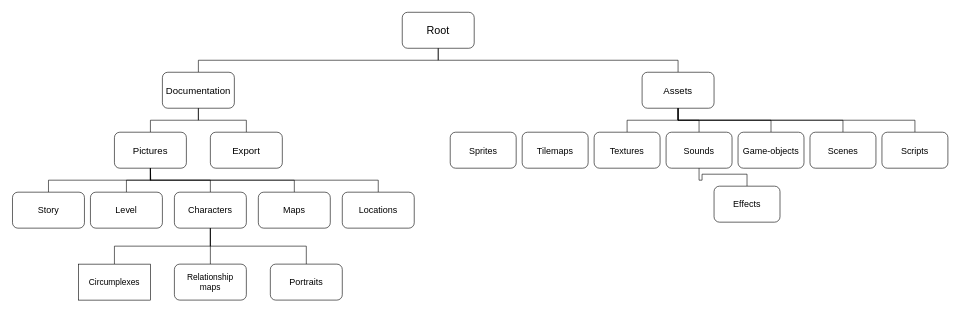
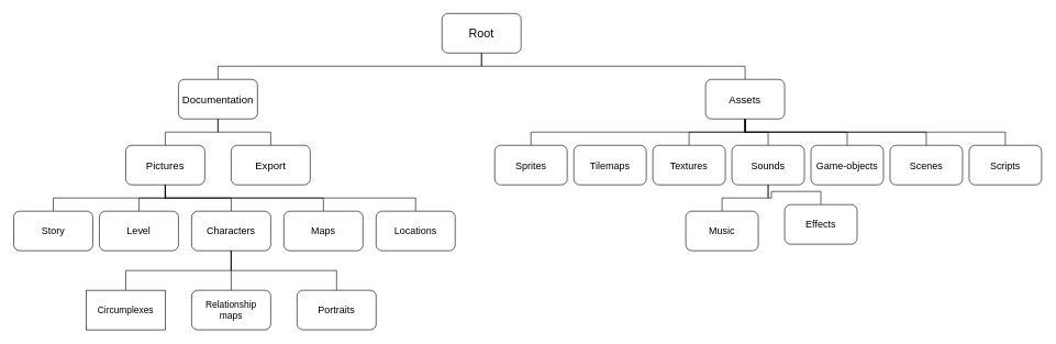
  <mxCell id="0" />
  <mxCell id="1" parent="0" />
  <mxCell id="2" value="&lt;font style=&quot;font-size: 18px&quot;&gt;Root&lt;/font&gt;" style="rounded=1;whiteSpace=wrap;html=1;" vertex="1" parent="1"><mxGeometry x="670" y="20" width="120" height="60" as="geometry" /></mxCell>
  <mxCell id="3" style="edgeStyle=orthogonalEdgeStyle;rounded=0;orthogonalLoop=1;jettySize=auto;html=1;endArrow=none;endFill=0;" edge="1" parent="1" source="4" target="2"><mxGeometry relative="1" as="geometry"><Array as="points"><mxPoint x="330" y="100" /><mxPoint x="730" y="100" /></Array></mxGeometry></mxCell>
  <mxCell id="4" value="&lt;font&gt;&lt;font style=&quot;font-size: 16px&quot;&gt;Documentation&lt;/font&gt;&lt;br&gt;&lt;/font&gt;" style="rounded=1;whiteSpace=wrap;html=1;" vertex="1" parent="1"><mxGeometry x="270" y="120" width="120" height="60" as="geometry" /></mxCell>
  <mxCell id="5" style="edgeStyle=orthogonalEdgeStyle;rounded=0;orthogonalLoop=1;jettySize=auto;html=1;endArrow=none;endFill=0;" edge="1" parent="1" source="6" target="2"><mxGeometry relative="1" as="geometry"><Array as="points"><mxPoint x="1130" y="100" /><mxPoint x="730" y="100" /></Array></mxGeometry></mxCell>
  <mxCell id="6" value="&lt;font style=&quot;font-size: 16px&quot;&gt;Assets&lt;/font&gt;" style="rounded=1;whiteSpace=wrap;html=1;" vertex="1" parent="1"><mxGeometry x="1070" y="120" width="120" height="60" as="geometry" /></mxCell>
  <mxCell id="7" style="edgeStyle=orthogonalEdgeStyle;rounded=0;orthogonalLoop=1;jettySize=auto;html=1;endArrow=none;endFill=0;" edge="1" parent="1" source="8" target="4"><mxGeometry relative="1" as="geometry" /></mxCell>
  <mxCell id="8" value="&lt;font style=&quot;font-size: 16px&quot;&gt;Pictures&lt;/font&gt;" style="rounded=1;whiteSpace=wrap;html=1;" vertex="1" parent="1"><mxGeometry x="190" y="220" width="120" height="60" as="geometry" /></mxCell>
  <mxCell id="9" style="edgeStyle=orthogonalEdgeStyle;rounded=0;orthogonalLoop=1;jettySize=auto;html=1;endArrow=none;endFill=0;" edge="1" parent="1" source="10" target="4"><mxGeometry relative="1" as="geometry" /></mxCell>
  <mxCell id="10" value="&lt;font style=&quot;font-size: 16px&quot;&gt;Export&lt;/font&gt;" style="rounded=1;whiteSpace=wrap;html=1;" vertex="1" parent="1"><mxGeometry x="350" y="220" width="120" height="60" as="geometry" /></mxCell>
  <mxCell id="11" style="edgeStyle=orthogonalEdgeStyle;rounded=0;orthogonalLoop=1;jettySize=auto;html=1;exitX=0.5;exitY=0;exitDx=0;exitDy=0;entryX=0.5;entryY=1;entryDx=0;entryDy=0;endArrow=none;endFill=0;" edge="1" parent="1" source="12" target="8"><mxGeometry relative="1" as="geometry" /></mxCell>
  <mxCell id="12" value="&lt;font style=&quot;font-size: 15px&quot;&gt;Story&lt;/font&gt;" style="rounded=1;whiteSpace=wrap;html=1;" vertex="1" parent="1"><mxGeometry x="20" y="320" width="120" height="60" as="geometry" /></mxCell>
  <mxCell id="13" style="edgeStyle=orthogonalEdgeStyle;rounded=0;orthogonalLoop=1;jettySize=auto;html=1;exitX=0.5;exitY=0;exitDx=0;exitDy=0;endArrow=none;endFill=0;" edge="1" parent="1" source="14"><mxGeometry relative="1" as="geometry"><mxPoint x="250" y="280" as="targetPoint" /></mxGeometry></mxCell>
  <mxCell id="14" value="&lt;font style=&quot;font-size: 15px&quot;&gt;Level&lt;/font&gt;" style="rounded=1;whiteSpace=wrap;html=1;" vertex="1" parent="1"><mxGeometry x="150" y="320" width="120" height="60" as="geometry" /></mxCell>
  <mxCell id="15" style="edgeStyle=orthogonalEdgeStyle;rounded=0;orthogonalLoop=1;jettySize=auto;html=1;endArrow=none;endFill=0;" edge="1" parent="1" source="16" target="8"><mxGeometry relative="1" as="geometry" /></mxCell>
  <mxCell id="16" value="&lt;font&gt;&lt;font style=&quot;font-size: 15px&quot;&gt;Characters&lt;/font&gt;&lt;br&gt;&lt;/font&gt;" style="rounded=1;whiteSpace=wrap;html=1;" vertex="1" parent="1"><mxGeometry x="290" y="320" width="120" height="60" as="geometry" /></mxCell>
  <mxCell id="17" style="edgeStyle=orthogonalEdgeStyle;rounded=0;orthogonalLoop=1;jettySize=auto;html=1;endArrow=none;endFill=0;" edge="1" parent="1" source="18" target="8"><mxGeometry relative="1" as="geometry"><Array as="points"><mxPoint x="490" y="300" /><mxPoint x="250" y="300" /></Array></mxGeometry></mxCell>
  <mxCell id="18" value="&lt;span style=&quot;font-size: 15px&quot;&gt;Maps&lt;/span&gt;" style="rounded=1;whiteSpace=wrap;html=1;" vertex="1" parent="1"><mxGeometry x="430" y="320" width="120" height="60" as="geometry" /></mxCell>
  <mxCell id="19" style="edgeStyle=orthogonalEdgeStyle;rounded=0;orthogonalLoop=1;jettySize=auto;html=1;endArrow=none;endFill=0;" edge="1" parent="1" source="20" target="8"><mxGeometry relative="1" as="geometry"><Array as="points"><mxPoint x="630" y="300" /><mxPoint x="250" y="300" /></Array></mxGeometry></mxCell>
  <mxCell id="20" value="&lt;font style=&quot;font-size: 15px&quot;&gt;Locations&lt;/font&gt;" style="rounded=1;whiteSpace=wrap;html=1;" vertex="1" parent="1"><mxGeometry x="570" y="320" width="120" height="60" as="geometry" /></mxCell>
  <mxCell id="21" style="edgeStyle=orthogonalEdgeStyle;rounded=0;orthogonalLoop=1;jettySize=auto;html=1;endArrow=none;endFill=0;" edge="1" parent="1" source="22" target="16"><mxGeometry relative="1" as="geometry"><Array as="points"><mxPoint x="190" y="410" /><mxPoint x="350" y="410" /></Array></mxGeometry></mxCell>
  <mxCell id="22" value="&lt;font&gt;&lt;font style=&quot;font-size: 14px&quot;&gt;Circumplexes&lt;/font&gt;&lt;br&gt;&lt;/font&gt;" style="whiteSpace=wrap;html=1;rounded=0;" vertex="1" parent="1"><mxGeometry x="130" y="440" width="120" height="60" as="geometry" /></mxCell>
  <mxCell id="23" style="edgeStyle=orthogonalEdgeStyle;rounded=0;orthogonalLoop=1;jettySize=auto;html=1;endArrow=none;endFill=0;" edge="1" parent="1" source="24" target="16"><mxGeometry relative="1" as="geometry" /></mxCell>
  <mxCell id="24" value="&lt;font style=&quot;font-size: 14px&quot;&gt;&lt;font style=&quot;font-size: 14px&quot;&gt;Relationship&lt;br&gt;&lt;/font&gt;maps&lt;br&gt;&lt;/font&gt;" style="rounded=1;whiteSpace=wrap;html=1;" vertex="1" parent="1"><mxGeometry x="290" y="440" width="120" height="60" as="geometry" /></mxCell>
  <mxCell id="25" style="edgeStyle=orthogonalEdgeStyle;rounded=0;orthogonalLoop=1;jettySize=auto;html=1;endArrow=none;endFill=0;" edge="1" parent="1" source="26" target="16"><mxGeometry relative="1" as="geometry"><Array as="points"><mxPoint x="510" y="410" /><mxPoint x="350" y="410" /></Array></mxGeometry></mxCell>
  <mxCell id="26" value="&lt;font&gt;&lt;font style=&quot;font-size: 15px&quot;&gt;Portraits&lt;/font&gt;&lt;br&gt;&lt;/font&gt;" style="rounded=1;whiteSpace=wrap;html=1;" vertex="1" parent="1"><mxGeometry x="450" y="440" width="120" height="60" as="geometry" /></mxCell>
+ <mxCell id="27" style="edgeStyle=orthogonalEdgeStyle;rounded=0;orthogonalLoop=1;jettySize=auto;html=1;endArrow=none;endFill=0;" edge="1" parent="1" source="28" target="6"><mxGeometry relative="1" as="geometry"><Array as="points"><mxPoint x="805" y="200" /><mxPoint x="1130" y="200" /></Array></mxGeometry></mxCell>
  <mxCell id="28" value="&lt;font&gt;&lt;font style=&quot;font-size: 15px&quot;&gt;Sprites&lt;/font&gt;&lt;br&gt;&lt;/font&gt;" style="rounded=1;whiteSpace=wrap;html=1;" vertex="1" parent="1"><mxGeometry x="750" y="220" width="110" height="60" as="geometry" /></mxCell>
  <mxCell id="29" value="&lt;font&gt;&lt;font style=&quot;font-size: 15px&quot;&gt;Tilemaps&lt;/font&gt;&lt;br&gt;&lt;/font&gt;" style="rounded=1;whiteSpace=wrap;html=1;" vertex="1" parent="1"><mxGeometry x="870" y="220" width="110" height="60" as="geometry" /></mxCell>
  <mxCell id="30" style="edgeStyle=orthogonalEdgeStyle;rounded=0;orthogonalLoop=1;jettySize=auto;html=1;endArrow=none;endFill=0;" edge="1" parent="1" source="31" target="6"><mxGeometry relative="1" as="geometry" /></mxCell>
  <mxCell id="31" value="&lt;font&gt;&lt;font style=&quot;font-size: 15px&quot;&gt;Textures&lt;/font&gt;&lt;br&gt;&lt;/font&gt;" style="rounded=1;whiteSpace=wrap;html=1;" vertex="1" parent="1"><mxGeometry x="990" y="220" width="110" height="60" as="geometry" /></mxCell>
  <mxCell id="32" style="edgeStyle=orthogonalEdgeStyle;rounded=0;orthogonalLoop=1;jettySize=auto;html=1;endArrow=none;endFill=0;" edge="1" parent="1" source="33" target="6"><mxGeometry relative="1" as="geometry" /></mxCell>
  <mxCell id="33" value="&lt;font&gt;&lt;font style=&quot;font-size: 15px&quot;&gt;Sounds&lt;/font&gt;&lt;br&gt;&lt;/font&gt;" style="rounded=1;whiteSpace=wrap;html=1;" vertex="1" parent="1"><mxGeometry x="1110" y="220" width="110" height="60" as="geometry" /></mxCell>
+ <mxCell id="34" style="edgeStyle=orthogonalEdgeStyle;rounded=0;orthogonalLoop=1;jettySize=auto;html=1;endArrow=none;endFill=0;" edge="1" parent="1" source="35" target="33"><mxGeometry relative="1" as="geometry" /></mxCell>
+ <mxCell id="35" value="&lt;font&gt;&lt;font style=&quot;font-size: 15px&quot;&gt;Music&lt;/font&gt;&lt;br&gt;&lt;/font&gt;" style="rounded=1;whiteSpace=wrap;html=1;" vertex="1" parent="1"><mxGeometry x="1040" y="320" width="110" height="60" as="geometry" /></mxCell>
  <mxCell id="36" style="edgeStyle=orthogonalEdgeStyle;rounded=0;orthogonalLoop=1;jettySize=auto;html=1;endArrow=none;endFill=0;" edge="1" parent="1" source="37" target="6"><mxGeometry relative="1" as="geometry"><Array as="points"><mxPoint x="1405" y="200" /><mxPoint x="1130" y="200" /></Array></mxGeometry></mxCell>
  <mxCell id="37" value="&lt;font&gt;&lt;font style=&quot;font-size: 15px&quot;&gt;Scenes&lt;/font&gt;&lt;br&gt;&lt;/font&gt;" style="rounded=1;whiteSpace=wrap;html=1;" vertex="1" parent="1"><mxGeometry x="1350" y="220" width="110" height="60" as="geometry" /></mxCell>
  <mxCell id="38" style="edgeStyle=orthogonalEdgeStyle;rounded=0;orthogonalLoop=1;jettySize=auto;html=1;endArrow=none;endFill=0;" edge="1" parent="1" source="39" target="6"><mxGeometry relative="1" as="geometry"><Array as="points"><mxPoint x="1525" y="200" /><mxPoint x="1130" y="200" /></Array></mxGeometry></mxCell>
  <mxCell id="39" value="&lt;font&gt;&lt;font style=&quot;font-size: 15px&quot;&gt;Scripts&lt;/font&gt;&lt;br&gt;&lt;/font&gt;" style="rounded=1;whiteSpace=wrap;html=1;" vertex="1" parent="1"><mxGeometry x="1470" y="220" width="110" height="60" as="geometry" /></mxCell>
  <mxCell id="40" style="edgeStyle=orthogonalEdgeStyle;rounded=0;orthogonalLoop=1;jettySize=auto;html=1;endArrow=none;endFill=0;" edge="1" parent="1" source="41" target="33"><mxGeometry relative="1" as="geometry" /></mxCell>
  <mxCell id="41" value="&lt;font&gt;&lt;font style=&quot;font-size: 15px&quot;&gt;Effects&lt;/font&gt;&lt;br&gt;&lt;/font&gt;" style="rounded=1;whiteSpace=wrap;html=1;" vertex="1" parent="1"><mxGeometry x="1190" y="310" width="110" height="60" as="geometry" /></mxCell>
  <mxCell id="42" style="edgeStyle=orthogonalEdgeStyle;rounded=0;orthogonalLoop=1;jettySize=auto;html=1;endArrow=none;endFill=0;" edge="1" parent="1" source="43" target="6"><mxGeometry relative="1" as="geometry"><Array as="points"><mxPoint x="1285" y="200" /><mxPoint x="1130" y="200" /></Array></mxGeometry></mxCell>
  <mxCell id="43" value="&lt;font&gt;&lt;font style=&quot;font-size: 15px&quot;&gt;Game-objects&lt;/font&gt;&lt;br&gt;&lt;/font&gt;" style="rounded=1;whiteSpace=wrap;html=1;" vertex="1" parent="1"><mxGeometry x="1230" y="220" width="110" height="60" as="geometry" /></mxCell>
